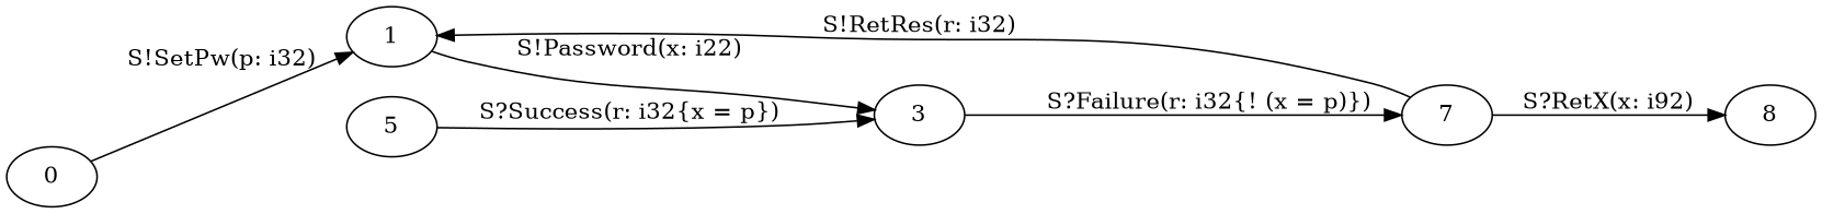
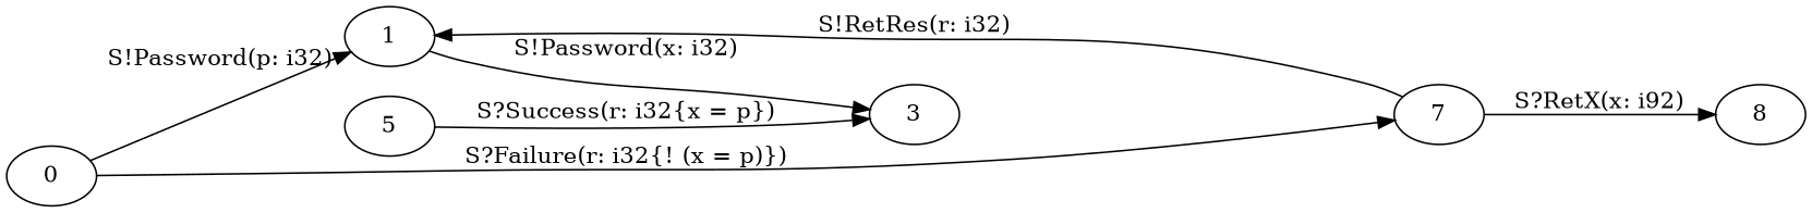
  digraph {
    rankdir=LR
    0
    1
    3
    7
    5
    8
-   0 -> 1 [label="S!SetPw(p: i32)"]
-   1 -> 3 [label="S!Password(x: i22)"]
-   3 -> 7 [label="S?Failure(r: i32{! (x = p)})"]
+   0 -> 1 [label="S!Password(p: i32)"]
+   1 -> 3 [label="S!Password(x: i32)"]
+   0 -> 7 [label="S?Failure(r: i32{! (x = p)})"]
    7 -> 1 [label="S!RetRes(r: i32)"]
    7 -> 8 [label="S?RetX(x: i92)"]
    5 -> 3 [label="S?Success(r: i32{x = p})"]
  }
